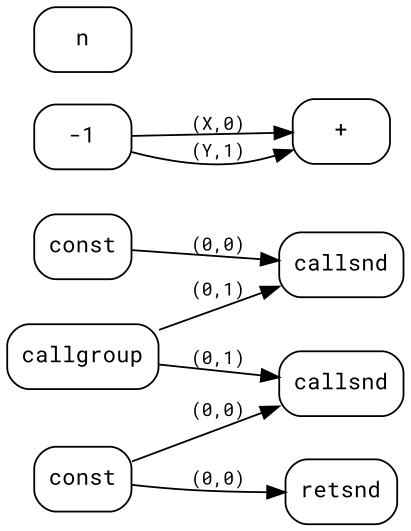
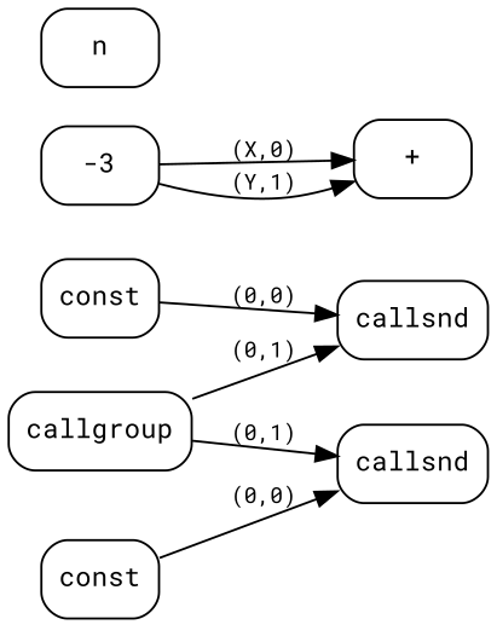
  digraph {
    fontname="Roboto Mono"
    rankdir=LR
    node [fontname="Roboto Mono" fontsize=12 shape=box style=rounded]
    edge [fontname="Roboto Mono" fontsize=10]
    n1 [label=const]
    n2 [label=callsnd]
    n3 [label=const]
    n4 [label=callsnd]
-   n5 [label=retsnd]
    n6 [label=callgroup]
    n7 [label="+"]
    n
-   -1
+   -1 [label=-3]
    n1 -> n2 [label="(0,0)"]
    n3 -> n4 [label="(0,0)"]
-   n3 -> n5 [label="(0,0)"]
    n6 -> n2 [label="(0,1)"]
    n6 -> n4 [label="(0,1)"]
    -1 -> n7 [label="(X,0)"]
    -1 -> n7 [label="(Y,1)"]
  }
